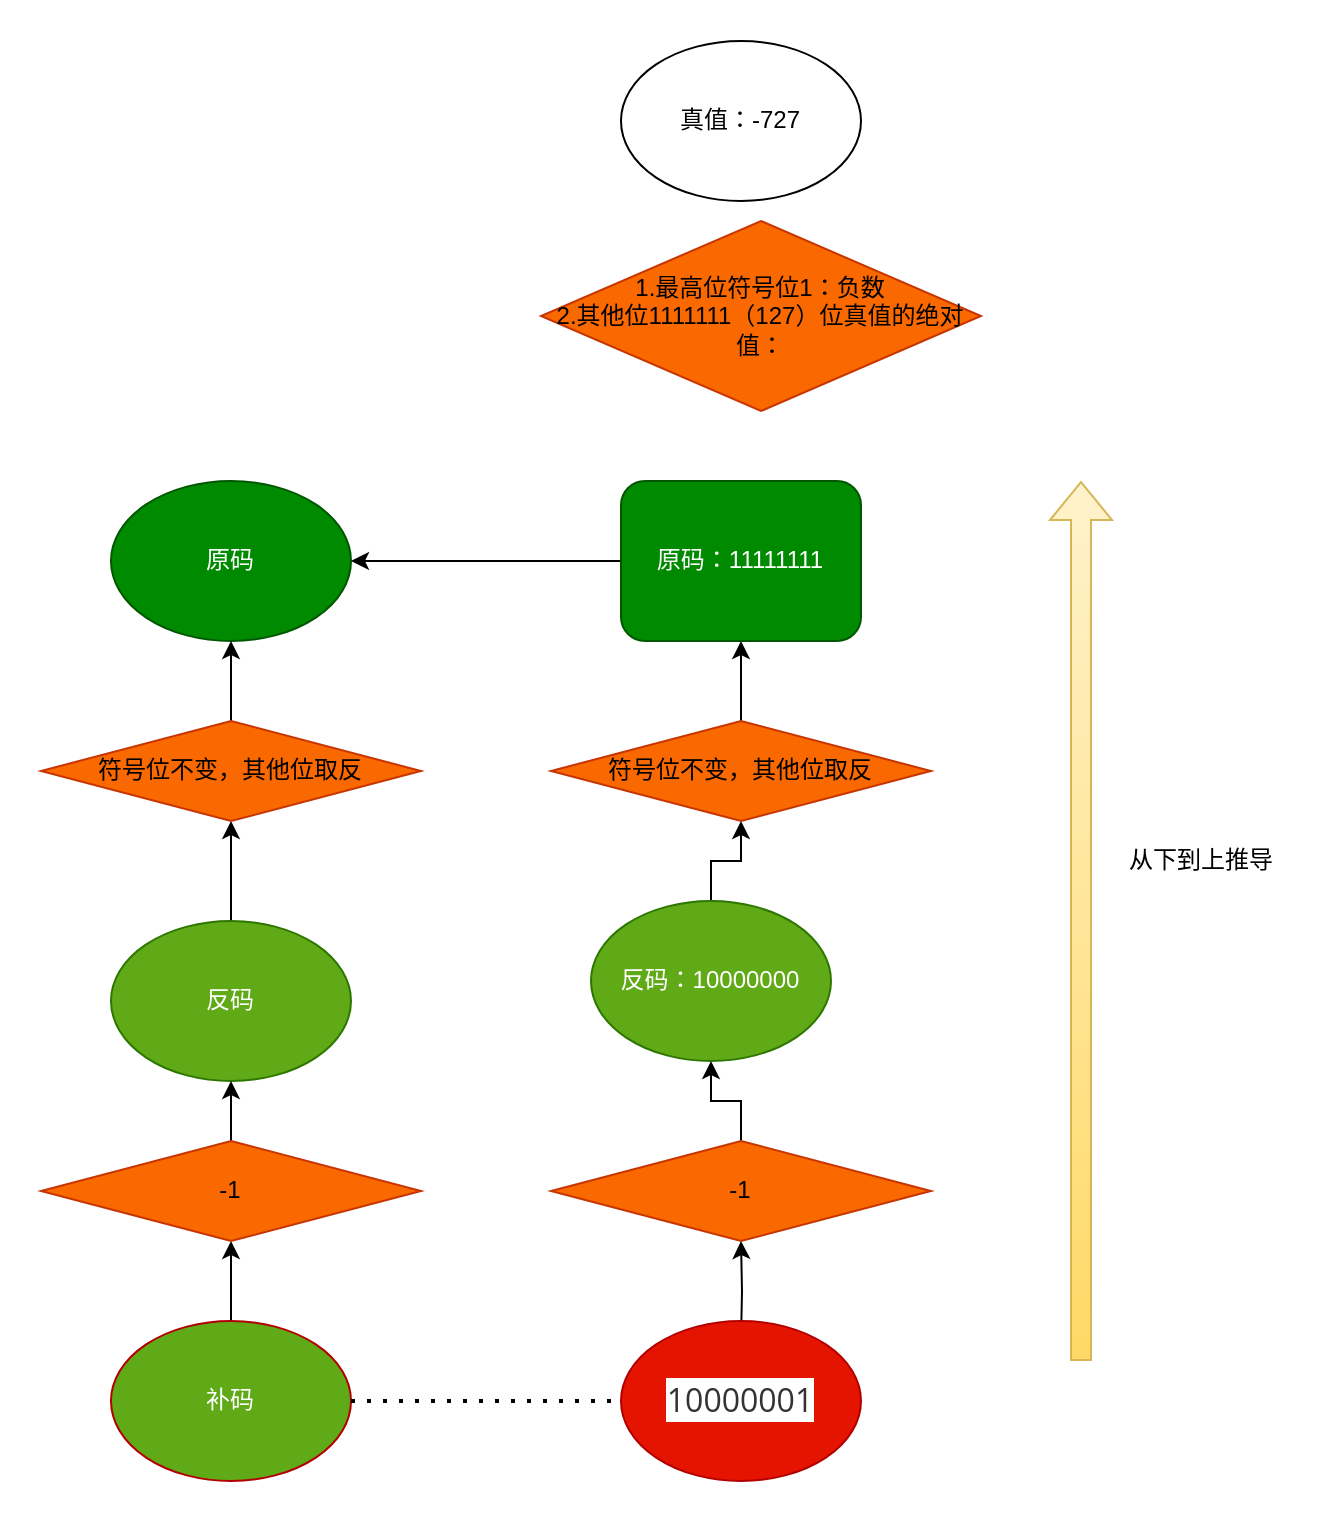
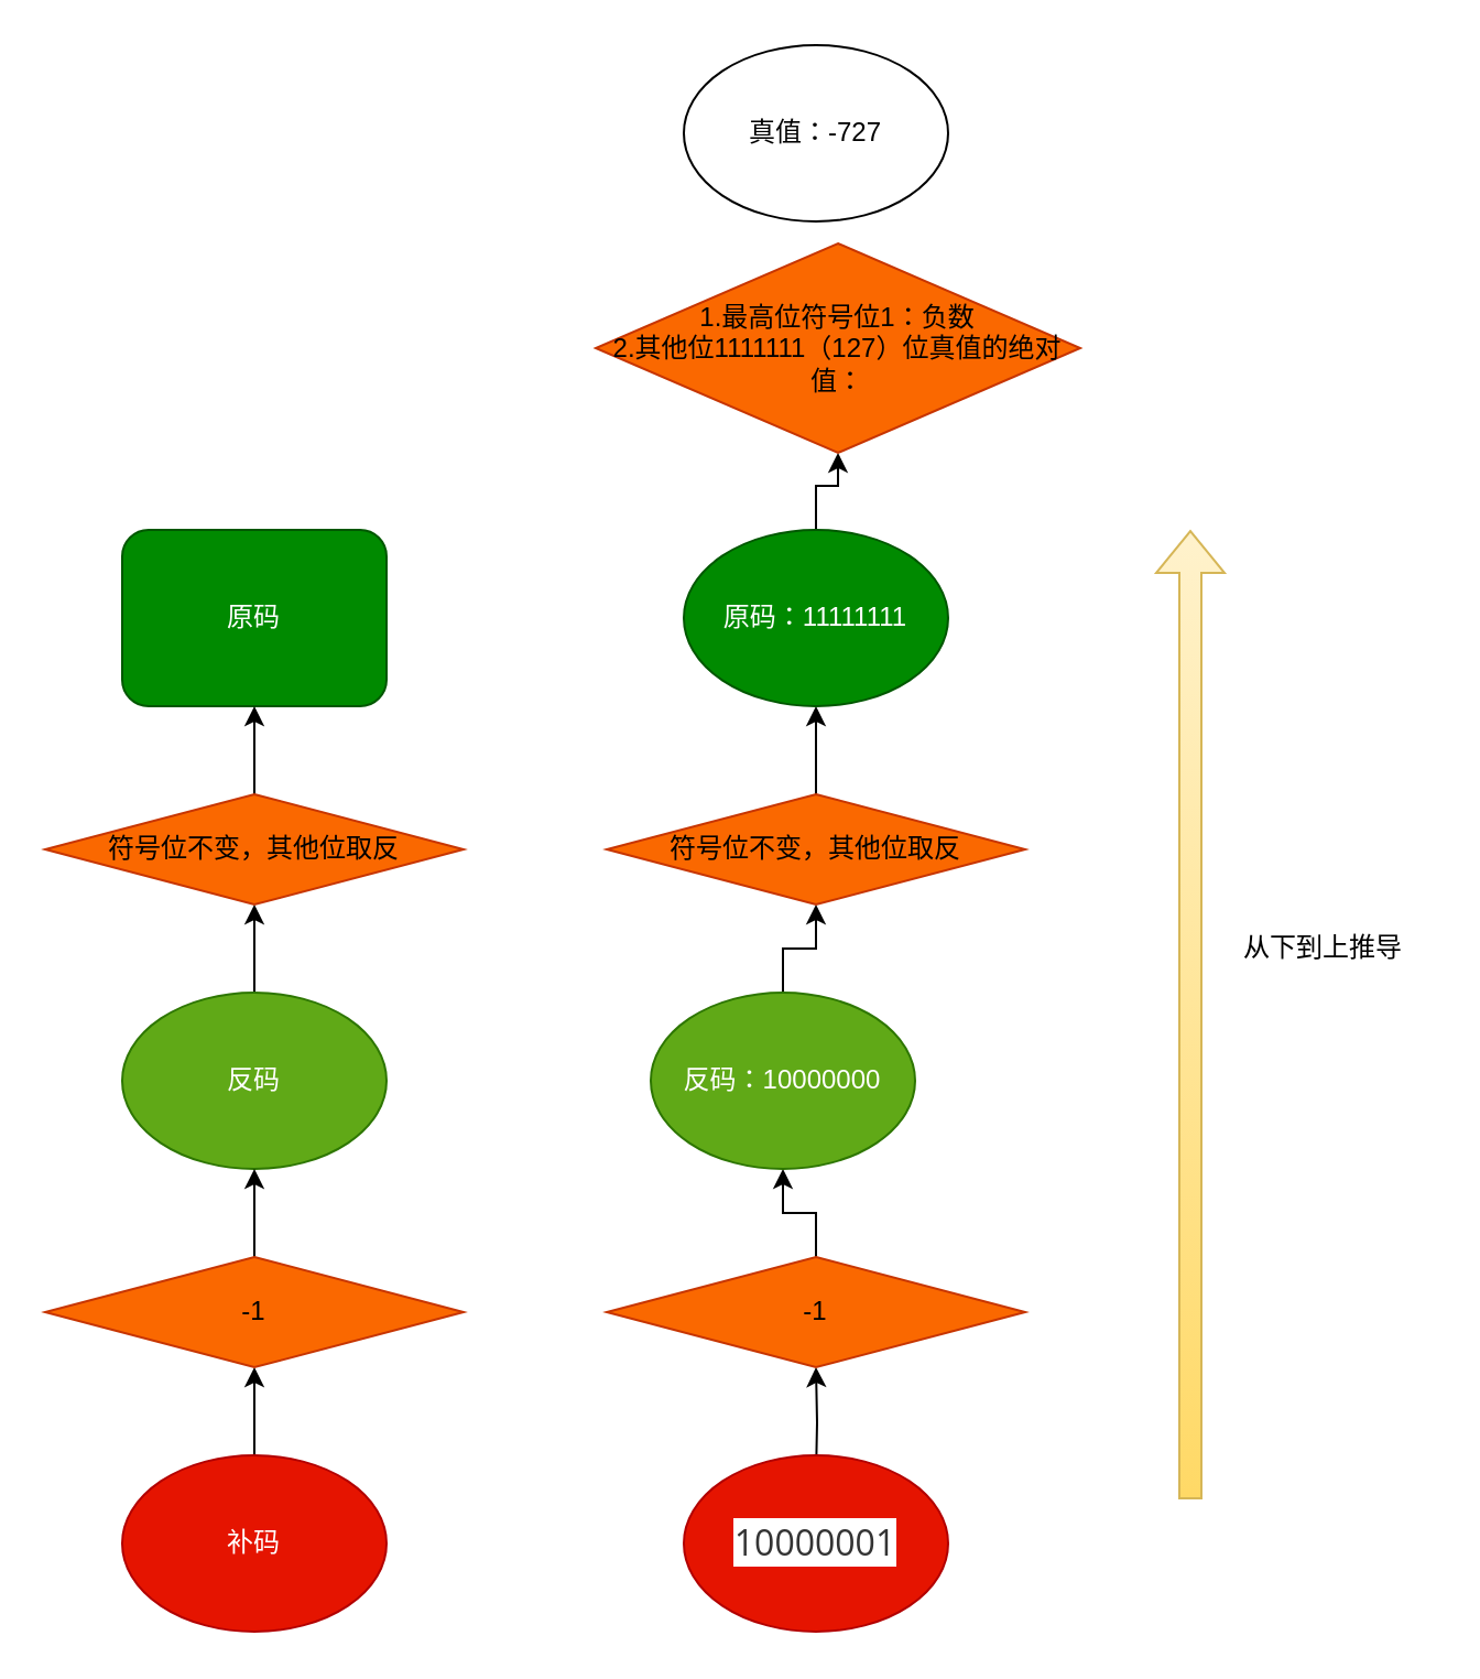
  <mxCell id="0" />
  <mxCell id="1" parent="0" />
- <mxCell id="2" value="原码" style="ellipse;whiteSpace=wrap;html=1;fillColor=#008a00;fontColor=#ffffff;strokeColor=#005700;" parent="1" vertex="1"><mxGeometry x="55" y="240" width="120" height="80" as="geometry" /></mxCell>
+ <mxCell id="2" value="原码" style="whiteSpace=wrap;html=1;fillColor=#008a00;fontColor=#ffffff;strokeColor=#005700;rounded=1;" parent="1" vertex="1"><mxGeometry x="55" y="240" width="120" height="80" as="geometry" /></mxCell>
  <mxCell id="3" value="" style="edgeStyle=orthogonalEdgeStyle;rounded=0;orthogonalLoop=1;jettySize=auto;html=1;" parent="1" source="4" target="8" edge="1"><mxGeometry relative="1" as="geometry" /></mxCell>
- <mxCell id="4" value="反码" style="ellipse;whiteSpace=wrap;html=1;fillColor=#60a917;fontColor=#ffffff;strokeColor=#2D7600;" parent="1" vertex="1"><mxGeometry x="55" y="460" width="120" height="80" as="geometry" /></mxCell>
+ <mxCell id="4" value="反码" style="ellipse;whiteSpace=wrap;html=1;fillColor=#60a917;fontColor=#ffffff;strokeColor=#2D7600;" parent="1" vertex="1"><mxGeometry x="55" y="450" width="120" height="80" as="geometry" /></mxCell>
  <mxCell id="5" value="" style="edgeStyle=orthogonalEdgeStyle;rounded=0;orthogonalLoop=1;jettySize=auto;html=1;" parent="1" source="6" target="10" edge="1"><mxGeometry relative="1" as="geometry" /></mxCell>
- <mxCell id="6" value="补码" style="ellipse;whiteSpace=wrap;html=1;fillColor=#60a917;fontColor=#ffffff;strokeColor=#B20000;" parent="1" vertex="1"><mxGeometry x="55" y="660" width="120" height="80" as="geometry" /></mxCell>
+ <mxCell id="6" value="补码" style="ellipse;whiteSpace=wrap;html=1;fillColor=#e51400;fontColor=#ffffff;strokeColor=#B20000;" parent="1" vertex="1"><mxGeometry x="55" y="660" width="120" height="80" as="geometry" /></mxCell>
  <mxCell id="7" value="" style="edgeStyle=orthogonalEdgeStyle;rounded=0;orthogonalLoop=1;jettySize=auto;html=1;" parent="1" source="8" target="2" edge="1"><mxGeometry relative="1" as="geometry" /></mxCell>
  <mxCell id="8" value="符号位不变，其他位取反" style="rhombus;whiteSpace=wrap;html=1;fillColor=#fa6800;fontColor=#000000;strokeColor=#C73500;" parent="1" vertex="1"><mxGeometry x="20" y="360" width="190" height="50" as="geometry" /></mxCell>
  <mxCell id="9" value="" style="edgeStyle=orthogonalEdgeStyle;rounded=0;orthogonalLoop=1;jettySize=auto;html=1;" parent="1" source="10" target="4" edge="1"><mxGeometry relative="1" as="geometry" /></mxCell>
  <mxCell id="10" value="-1" style="rhombus;whiteSpace=wrap;html=1;fillColor=#fa6800;fontColor=#000000;strokeColor=#C73500;" parent="1" vertex="1"><mxGeometry x="20" y="570" width="190" height="50" as="geometry" /></mxCell>
  <mxCell id="11" value="" style="edgeStyle=orthogonalEdgeStyle;rounded=0;orthogonalLoop=1;jettySize=auto;html=1;" parent="1" target="13" edge="1"><mxGeometry relative="1" as="geometry"><mxPoint x="370" y="670" as="sourcePoint" /></mxGeometry></mxCell>
  <mxCell id="12" value="" style="edgeStyle=orthogonalEdgeStyle;rounded=0;orthogonalLoop=1;jettySize=auto;html=1;" edge="1" parent="1" source="13" target="17"><mxGeometry relative="1" as="geometry" /></mxCell>
  <mxCell id="13" value="-1" style="rhombus;whiteSpace=wrap;html=1;fillColor=#fa6800;fontColor=#000000;strokeColor=#C73500;" parent="1" vertex="1"><mxGeometry x="275" y="570" width="190" height="50" as="geometry" /></mxCell>
  <mxCell id="14" value="&lt;span style=&quot;color: rgb(51, 51, 51); font-family: &amp;quot;Open Sans&amp;quot;, &amp;quot;Clear Sans&amp;quot;, &amp;quot;Helvetica Neue&amp;quot;, Helvetica, Arial, &amp;quot;Segoe UI Emoji&amp;quot;, sans-serif; font-size: 16px; orphans: 4; text-align: start; background-color: rgb(255, 255, 255);&quot;&gt;10000001&lt;/span&gt;" style="ellipse;whiteSpace=wrap;html=1;fillColor=#e51400;fontColor=#ffffff;strokeColor=#B20000;" parent="1" vertex="1"><mxGeometry x="310" y="660" width="120" height="80" as="geometry" /></mxCell>
- <mxCell id="15" value="" style="endArrow=none;dashed=1;html=1;dashPattern=1 3;strokeWidth=2;rounded=0;entryX=0;entryY=0.5;entryDx=0;entryDy=0;exitX=1;exitY=0.5;exitDx=0;exitDy=0;" parent="1" source="6" target="14" edge="1"><mxGeometry width="50" height="50" relative="1" as="geometry"><mxPoint x="180" y="600" as="sourcePoint" /><mxPoint x="230" y="550" as="targetPoint" /></mxGeometry></mxCell>
  <mxCell id="16" value="" style="edgeStyle=orthogonalEdgeStyle;rounded=0;orthogonalLoop=1;jettySize=auto;html=1;" parent="1" source="17" target="19" edge="1"><mxGeometry relative="1" as="geometry" /></mxCell>
  <mxCell id="17" value="反码：10000000" style="ellipse;whiteSpace=wrap;html=1;fillColor=#60a917;fontColor=#ffffff;strokeColor=#2D7600;" parent="1" vertex="1"><mxGeometry x="295" y="450" width="120" height="80" as="geometry" /></mxCell>
  <mxCell id="18" value="" style="edgeStyle=orthogonalEdgeStyle;rounded=0;orthogonalLoop=1;jettySize=auto;html=1;" parent="1" source="19" target="21" edge="1"><mxGeometry relative="1" as="geometry" /></mxCell>
  <mxCell id="19" value="符号位不变，其他位取反" style="rhombus;whiteSpace=wrap;html=1;fillColor=#fa6800;fontColor=#000000;strokeColor=#C73500;" parent="1" vertex="1"><mxGeometry x="275" y="360" width="190" height="50" as="geometry" /></mxCell>
- <mxCell id="20" value="" style="edgeStyle=orthogonalEdgeStyle;rounded=0;orthogonalLoop=1;jettySize=auto;html=1;" parent="1" source="21" target="2" edge="1"><mxGeometry relative="1" as="geometry" /></mxCell>
- <mxCell id="21" value="原码：11111111" style="whiteSpace=wrap;html=1;fillColor=#008a00;fontColor=#ffffff;strokeColor=#005700;rounded=1;" parent="1" vertex="1"><mxGeometry x="310" y="240" width="120" height="80" as="geometry" /></mxCell>
+ <mxCell id="20" value="" style="edgeStyle=orthogonalEdgeStyle;rounded=0;orthogonalLoop=1;jettySize=auto;html=1;" parent="1" source="21" target="22" edge="1"><mxGeometry relative="1" as="geometry" /></mxCell>
+ <mxCell id="21" value="原码：11111111" style="ellipse;whiteSpace=wrap;html=1;fillColor=#008a00;fontColor=#ffffff;strokeColor=#005700;" parent="1" vertex="1"><mxGeometry x="310" y="240" width="120" height="80" as="geometry" /></mxCell>
  <mxCell id="22" value="1.最高位符号位1：负数&lt;br&gt;2.其他位1111111（127）位真值的绝对值：" style="rhombus;whiteSpace=wrap;html=1;fillColor=#fa6800;fontColor=#000000;strokeColor=#C73500;" parent="1" vertex="1"><mxGeometry x="270" y="110" width="220" height="95" as="geometry" /></mxCell>
  <mxCell id="23" value="真值：-727" style="ellipse;whiteSpace=wrap;html=1;" parent="1" vertex="1"><mxGeometry x="310" y="20" width="120" height="80" as="geometry" /></mxCell>
  <mxCell id="24" value="" style="shape=flexArrow;endArrow=classic;html=1;rounded=0;fillColor=#fff2cc;gradientColor=#ffd966;strokeColor=#d6b656;" parent="1" edge="1"><mxGeometry width="50" height="50" relative="1" as="geometry"><mxPoint x="540" y="680" as="sourcePoint" /><mxPoint x="540" y="240" as="targetPoint" /></mxGeometry></mxCell>
  <mxCell id="25" value="从下到上推导" style="text;html=1;align=center;verticalAlign=middle;resizable=0;points=[];autosize=1;strokeColor=none;fillColor=none;" parent="1" vertex="1"><mxGeometry x="550" y="415" width="100" height="30" as="geometry" /></mxCell>
